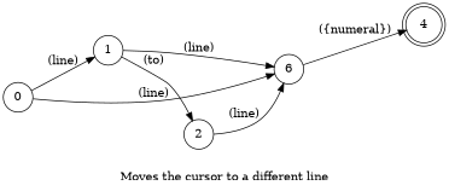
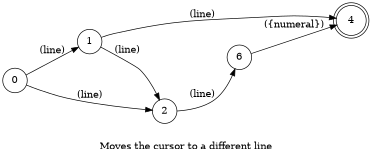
  digraph {
    desc="Moves the cursor to a different line"
    label="Moves the cursor to a different line"
    lang="en-US"
    langName=English
    rankdir=LR
    title="Go to line"
    node [shape=circle]
    0
    1
    2
    n4 [label=6]
    4 [shape=doublecircle]
    subgraph sub_1 {
      0
      1
      2
    }
    0 -> 1 [label="(line)"]
-   0 -> n4 [label="(line)"]
-   1 -> 2 [label="(to)"]
-   1 -> n4 [label="(line)"]
+   0 -> 2 [label="(line)"]
+   1 -> 2 [label="(line)"]
+   1 -> 4 [label="(line)"]
    2 -> n4 [label="(line)"]
    n4 -> 4 [label="({numeral})" store=line]
  }
